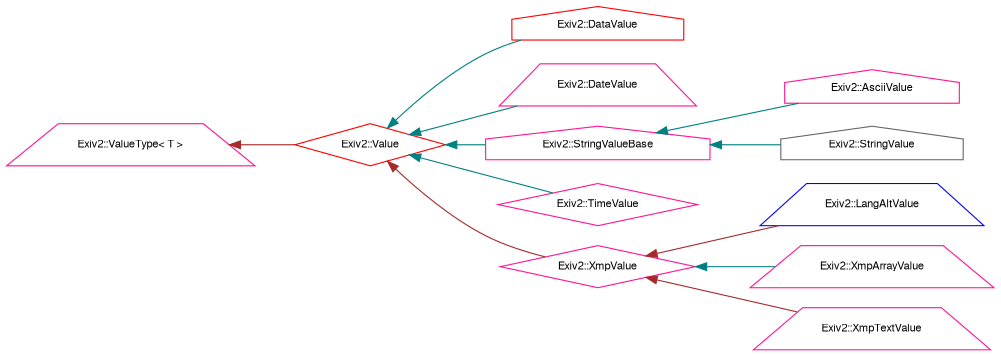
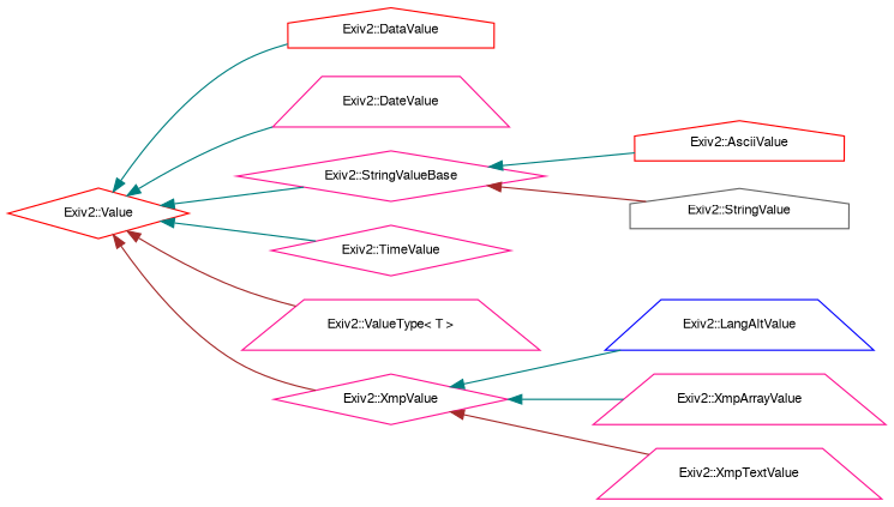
  digraph {
    rankdir=LR
    node [color=deeppink fillcolor=white fontname=FreeSans fontsize=10 shape=trapezium style=filled]
    edge [color=teal dir=back fontname=FreeSans fontsize=10 labelfontname=FreeSans labelfontsize=10 style=solid]
    n1 [color=red height=0.2 label="Exiv2::Value" shape=diamond width=0.4]
    n2 [color=red height=0.2 label="Exiv2::DataValue" shape=house width=0.4]
    n3 [height=0.2 label="Exiv2::DateValue" width=0.4]
-   n4 [height=0.2 label="Exiv2::StringValueBase" shape=house width=0.4]
+   n4 [height=0.2 label="Exiv2::StringValueBase" shape=diamond width=0.4]
    n5 [height=0.2 label="Exiv2::TimeValue" shape=diamond width=0.4]
    n6 [height=0.2 label="Exiv2::ValueType\< T \>" width=0.4]
    n7 [height=0.2 label="Exiv2::XmpValue" shape=diamond width=0.4]
-   n8 [height=0.2 label="Exiv2::AsciiValue" shape=house width=0.4]
+   n8 [color=red height=0.2 label="Exiv2::AsciiValue" shape=house width=0.4]
    n9 [color=gray40 height=0.2 label="Exiv2::StringValue" shape=house width=0.4]
    n10 [color=blue height=0.2 label="Exiv2::LangAltValue" width=0.4]
    n11 [height=0.2 label="Exiv2::XmpArrayValue" width=0.4]
    n12 [height=0.2 label="Exiv2::XmpTextValue" width=0.4]
    n1 -> n2
    n1 -> n3
    n1 -> n4
    n1 -> n5
-   n6 -> n1 [color=brown]
+   n1 -> n6 [color=brown]
    n1 -> n7 [color=brown]
    n4 -> n8
-   n4 -> n9
-   n7 -> n10 [color=brown]
+   n4 -> n9 [color=brown]
+   n7 -> n10
    n7 -> n11
    n7 -> n12 [color=brown]
  }
